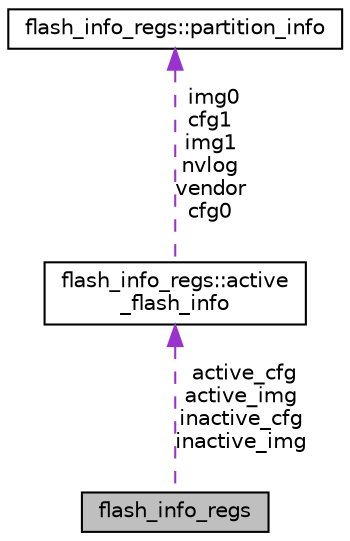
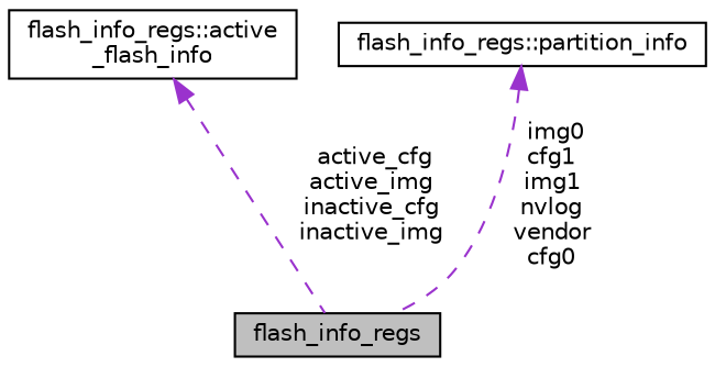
  digraph {
    node [color=black fillcolor=white fontname=Helvetica fontsize=10 shape=record style=filled]
    edge [color=darkorchid3 dir=back fontname=Helvetica fontsize=10 labelfontname=Helvetica labelfontsize=10 style=dashed]
    n1 [fillcolor=grey75 fontcolor=black height=0.2 label=flash_info_regs width=0.4]
    n2 [height=0.2 label="flash_info_regs::active\l_flash_info" width=0.4]
    n3 [height=0.2 label="flash_info_regs::partition_info" width=0.4]
    n2 -> n1 [label=" active_cfg\nactive_img\ninactive_cfg\ninactive_img"]
-   n3 -> n2 [label=" img0\ncfg1\nimg1\nnvlog\nvendor\ncfg0"]
+   n3 -> n1 [label=" img0\ncfg1\nimg1\nnvlog\nvendor\ncfg0"]
  }
